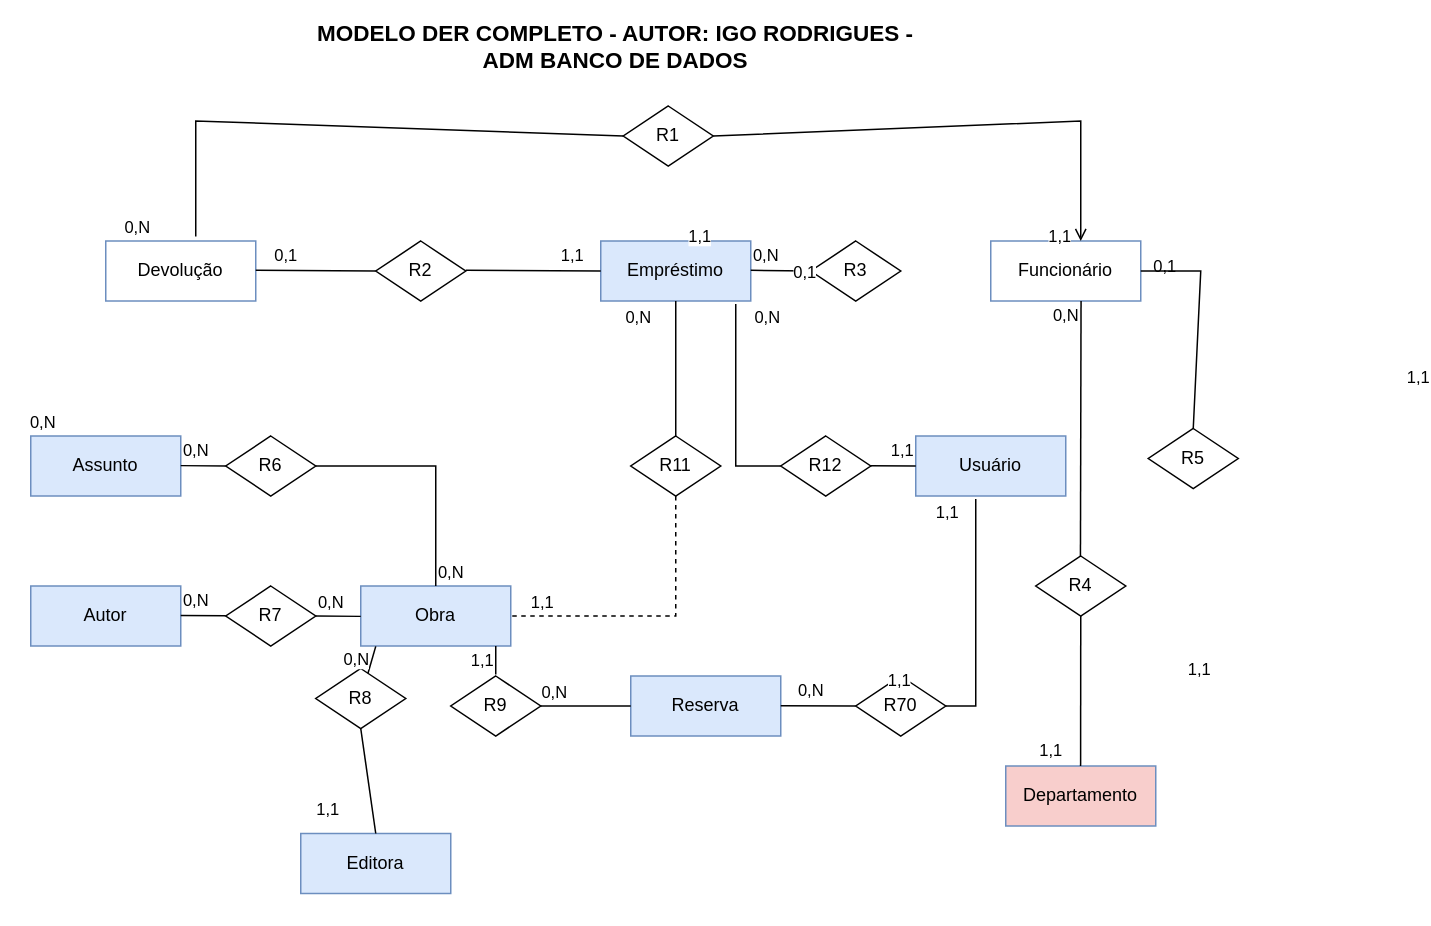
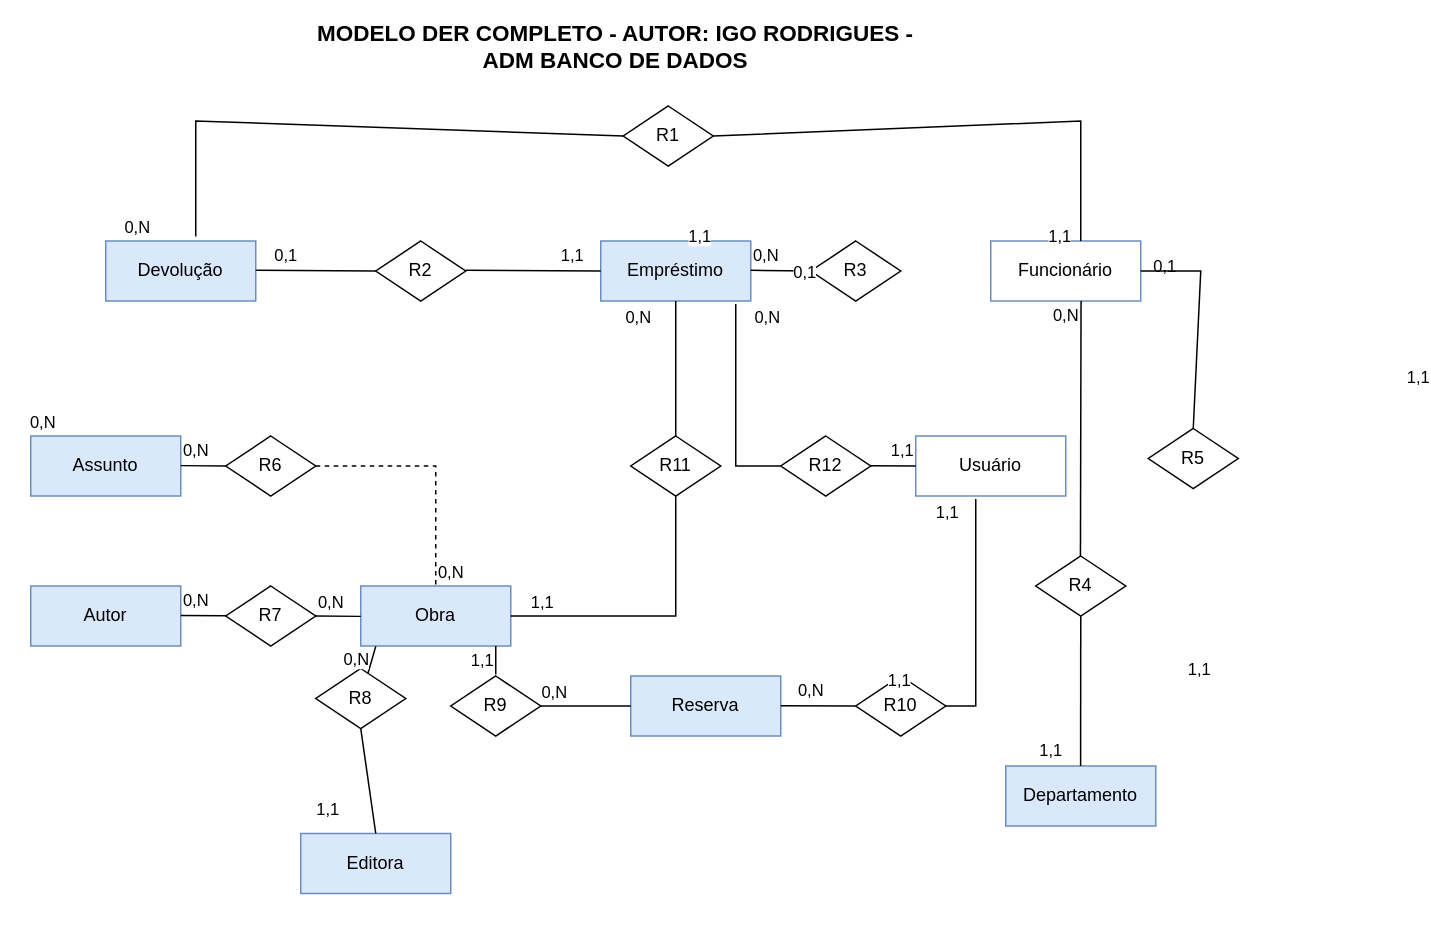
  <mxCell id="0" />
  <mxCell id="1" parent="0" />
  <mxCell id="2" value="Obra" style="whiteSpace=wrap;html=1;align=center;fillColor=#dae8fc;strokeColor=#6c8ebf;" vertex="1" parent="1"><mxGeometry x="240" y="390" width="100" height="40" as="geometry" /></mxCell>
- <mxCell id="3" value="Devolução" style="whiteSpace=wrap;html=1;align=center;fillColor=#ffffff;strokeColor=#6c8ebf;" vertex="1" parent="1"><mxGeometry x="70" y="160" width="100" height="40" as="geometry" /></mxCell>
+ <mxCell id="3" value="Devolução" style="whiteSpace=wrap;html=1;align=center;fillColor=#dae8fc;strokeColor=#6c8ebf;" vertex="1" parent="1"><mxGeometry x="70" y="160" width="100" height="40" as="geometry" /></mxCell>
  <mxCell id="4" value="Editora" style="whiteSpace=wrap;html=1;align=center;fillColor=#dae8fc;strokeColor=#6c8ebf;" vertex="1" parent="1"><mxGeometry x="200" y="555" width="100" height="40" as="geometry" /></mxCell>
  <mxCell id="5" value="Empréstimo" style="whiteSpace=wrap;html=1;align=center;fillColor=#dae8fc;strokeColor=#6c8ebf;" vertex="1" parent="1"><mxGeometry x="400" y="160" width="100" height="40" as="geometry" /></mxCell>
  <mxCell id="6" value="Funcionário" style="whiteSpace=wrap;html=1;align=center;fillColor=#ffffff;strokeColor=#6c8ebf;" vertex="1" parent="1"><mxGeometry x="660" y="160" width="100" height="40" as="geometry" /></mxCell>
- <mxCell id="7" value="Usuário" style="whiteSpace=wrap;html=1;align=center;fillColor=#dae8fc;strokeColor=#6c8ebf;" vertex="1" parent="1"><mxGeometry x="610" y="290" width="100" height="40" as="geometry" /></mxCell>
+ <mxCell id="7" value="Usuário" style="whiteSpace=wrap;html=1;align=center;fillColor=#ffffff;strokeColor=#6c8ebf;" vertex="1" parent="1"><mxGeometry x="610" y="290" width="100" height="40" as="geometry" /></mxCell>
  <mxCell id="8" value="Reserva" style="whiteSpace=wrap;html=1;align=center;fillColor=#dae8fc;strokeColor=#6c8ebf;" vertex="1" parent="1"><mxGeometry x="420" y="450" width="100" height="40" as="geometry" /></mxCell>
- <mxCell id="9" value="Departamento" style="whiteSpace=wrap;html=1;align=center;fillColor=#f8cecc;strokeColor=#6c8ebf;" vertex="1" parent="1"><mxGeometry x="670" y="510" width="100" height="40" as="geometry" /></mxCell>
+ <mxCell id="9" value="Departamento" style="whiteSpace=wrap;html=1;align=center;fillColor=#dae8fc;strokeColor=#6c8ebf;" vertex="1" parent="1"><mxGeometry x="670" y="510" width="100" height="40" as="geometry" /></mxCell>
  <mxCell id="10" value="Assunto" style="whiteSpace=wrap;html=1;align=center;fillColor=#dae8fc;strokeColor=#6c8ebf;" vertex="1" parent="1"><mxGeometry x="20" y="290" width="100" height="40" as="geometry" /></mxCell>
  <mxCell id="11" value="Autor" style="whiteSpace=wrap;html=1;align=center;fillColor=#dae8fc;strokeColor=#6c8ebf;" vertex="1" parent="1"><mxGeometry x="20" y="390" width="100" height="40" as="geometry" /></mxCell>
  <mxCell id="12" value="MODELO DER COMPLETO - AUTOR: IGO RODRIGUES - &lt;br&gt;ADM BANCO DE DADOS" style="text;html=1;strokeColor=none;fillColor=none;align=center;verticalAlign=middle;whiteSpace=wrap;rounded=0;fontStyle=1;fontSize=15;" vertex="1" parent="1"><mxGeometry x="150" y="20" width="520" height="20" as="geometry" /></mxCell>
  <mxCell id="13" value="R2" style="shape=rhombus;perimeter=rhombusPerimeter;whiteSpace=wrap;html=1;align=center;" vertex="1" parent="1"><mxGeometry x="250" y="160" width="60" height="40" as="geometry" /></mxCell>
  <mxCell id="14" value="R7" style="shape=rhombus;perimeter=rhombusPerimeter;whiteSpace=wrap;html=1;align=center;" vertex="1" parent="1"><mxGeometry x="150" y="390" width="60" height="40" as="geometry" /></mxCell>
  <mxCell id="15" value="R6" style="shape=rhombus;perimeter=rhombusPerimeter;whiteSpace=wrap;html=1;align=center;" vertex="1" parent="1"><mxGeometry x="150" y="290" width="60" height="40" as="geometry" /></mxCell>
  <mxCell id="16" value="R11" style="shape=rhombus;perimeter=rhombusPerimeter;whiteSpace=wrap;html=1;align=center;" vertex="1" parent="1"><mxGeometry x="420" y="290" width="60" height="40" as="geometry" /></mxCell>
  <mxCell id="17" value="R12" style="shape=rhombus;perimeter=rhombusPerimeter;whiteSpace=wrap;html=1;align=center;" vertex="1" parent="1"><mxGeometry x="520" y="290" width="60" height="40" as="geometry" /></mxCell>
  <mxCell id="18" value="R4" style="shape=rhombus;perimeter=rhombusPerimeter;whiteSpace=wrap;html=1;align=center;" vertex="1" parent="1"><mxGeometry x="690" y="370" width="60" height="40" as="geometry" /></mxCell>
  <mxCell id="19" value="R5" style="shape=rhombus;perimeter=rhombusPerimeter;whiteSpace=wrap;html=1;align=center;" vertex="1" parent="1"><mxGeometry x="765" y="285" width="60" height="40" as="geometry" /></mxCell>
- <mxCell id="20" value="R70" style="shape=rhombus;perimeter=rhombusPerimeter;whiteSpace=wrap;html=1;align=center;" vertex="1" parent="1"><mxGeometry x="570" y="450" width="60" height="40" as="geometry" /></mxCell>
+ <mxCell id="20" value="R10" style="shape=rhombus;perimeter=rhombusPerimeter;whiteSpace=wrap;html=1;align=center;" vertex="1" parent="1"><mxGeometry x="570" y="450" width="60" height="40" as="geometry" /></mxCell>
  <mxCell id="21" value="R8" style="shape=rhombus;perimeter=rhombusPerimeter;whiteSpace=wrap;html=1;align=center;" vertex="1" parent="1"><mxGeometry x="210" y="445" width="60" height="40" as="geometry" /></mxCell>
  <mxCell id="22" value="R9" style="shape=rhombus;perimeter=rhombusPerimeter;whiteSpace=wrap;html=1;align=center;" vertex="1" parent="1"><mxGeometry x="300" y="450" width="60" height="40" as="geometry" /></mxCell>
  <mxCell id="23" value="R3" style="shape=rhombus;perimeter=rhombusPerimeter;whiteSpace=wrap;html=1;align=center;" vertex="1" parent="1"><mxGeometry x="540" y="160" width="60" height="40" as="geometry" /></mxCell>
  <mxCell id="24" value="R1" style="shape=rhombus;perimeter=rhombusPerimeter;whiteSpace=wrap;html=1;align=center;" vertex="1" parent="1"><mxGeometry x="415" y="70" width="60" height="40" as="geometry" /></mxCell>
  <mxCell id="25" value="" style="endArrow=none;html=1;rounded=0;" edge="1" parent="1"><mxGeometry relative="1" as="geometry"><mxPoint x="170" y="179.5" as="sourcePoint" /><mxPoint x="250" y="180" as="targetPoint" /></mxGeometry></mxCell>
  <mxCell id="26" value="0,1" style="edgeLabel;html=1;align=center;verticalAlign=middle;resizable=0;points=[];" vertex="1" connectable="0" parent="25"><mxGeometry x="-0.475" y="2" relative="1" as="geometry"><mxPoint x="-2" y="-8" as="offset" /></mxGeometry></mxCell>
  <mxCell id="27" value="0,N" style="edgeLabel;html=1;align=center;verticalAlign=middle;resizable=0;points=[];" vertex="1" connectable="0" parent="25"><mxGeometry x="-0.475" y="2" relative="1" as="geometry"><mxPoint x="-101.01" y="-27.63" as="offset" /></mxGeometry></mxCell>
  <mxCell id="28" value="" style="endArrow=none;html=1;rounded=0;" edge="1" parent="1"><mxGeometry relative="1" as="geometry"><mxPoint x="310" y="179.5" as="sourcePoint" /><mxPoint x="390" y="180" as="targetPoint" /><Array as="points"><mxPoint x="400" y="180" /></Array></mxGeometry></mxCell>
  <mxCell id="29" value="1,1" style="edgeLabel;html=1;align=center;verticalAlign=middle;resizable=0;points=[];" vertex="1" connectable="0" parent="28"><mxGeometry x="-0.475" y="2" relative="1" as="geometry"><mxPoint x="43.99" y="-8" as="offset" /></mxGeometry></mxCell>
  <mxCell id="30" value="" style="endArrow=none;html=1;rounded=0;" edge="1" parent="1"><mxGeometry relative="1" as="geometry"><mxPoint x="500" y="179.5" as="sourcePoint" /><mxPoint x="540" y="180" as="targetPoint" /></mxGeometry></mxCell>
  <mxCell id="31" value="0,N" style="edgeLabel;html=1;align=center;verticalAlign=middle;resizable=0;points=[];" vertex="1" connectable="0" parent="30"><mxGeometry x="-0.475" y="2" relative="1" as="geometry"><mxPoint x="-2" y="-8" as="offset" /></mxGeometry></mxCell>
  <mxCell id="32" value="0,N" style="edgeLabel;html=1;align=center;verticalAlign=middle;resizable=0;points=[];" vertex="1" connectable="0" parent="30"><mxGeometry x="-0.475" y="2" relative="1" as="geometry"><mxPoint x="-0.31" y="32.37" as="offset" /></mxGeometry></mxCell>
  <mxCell id="33" value="" style="endArrow=none;html=1;rounded=0;exitX=1;exitY=0.5;exitDx=0;exitDy=0;" edge="1" parent="1"><mxGeometry relative="1" as="geometry"><mxPoint x="580" y="309.8" as="sourcePoint" /><mxPoint x="610" y="310" as="targetPoint" /></mxGeometry></mxCell>
  <mxCell id="34" value="1,1" style="edgeLabel;html=1;align=center;verticalAlign=middle;resizable=0;points=[];" vertex="1" connectable="0" parent="33"><mxGeometry x="-0.475" y="2" relative="1" as="geometry"><mxPoint x="11.99" y="-8" as="offset" /></mxGeometry></mxCell>
  <mxCell id="35" value="" style="endArrow=none;html=1;rounded=0;exitX=0.5;exitY=1;exitDx=0;exitDy=0;" edge="1" parent="1" source="5" target="16"><mxGeometry relative="1" as="geometry"><mxPoint x="450" y="210" as="sourcePoint" /><mxPoint x="490" y="210.5" as="targetPoint" /></mxGeometry></mxCell>
  <mxCell id="36" value="0,N" style="edgeLabel;html=1;align=center;verticalAlign=middle;resizable=0;points=[];" vertex="1" connectable="0" parent="35"><mxGeometry x="-0.475" y="2" relative="1" as="geometry"><mxPoint x="-28" y="-13.6" as="offset" /></mxGeometry></mxCell>
  <mxCell id="37" value="1,1" style="edgeLabel;html=1;align=center;verticalAlign=middle;resizable=0;points=[];" vertex="1" connectable="0" parent="35"><mxGeometry x="-0.475" y="2" relative="1" as="geometry"><mxPoint x="-92" y="176.57" as="offset" /></mxGeometry></mxCell>
  <mxCell id="38" value="" style="endArrow=none;html=1;rounded=0;" edge="1" parent="1"><mxGeometry relative="1" as="geometry"><mxPoint x="120" y="309.75" as="sourcePoint" /><mxPoint x="150" y="310" as="targetPoint" /></mxGeometry></mxCell>
  <mxCell id="39" value="0,N" style="edgeLabel;html=1;align=center;verticalAlign=middle;resizable=0;points=[];" vertex="1" connectable="0" parent="38"><mxGeometry x="-0.475" y="2" relative="1" as="geometry"><mxPoint x="1.98" y="-8" as="offset" /></mxGeometry></mxCell>
  <mxCell id="40" value="0,N" style="edgeLabel;html=1;align=center;verticalAlign=middle;resizable=0;points=[];" vertex="1" connectable="0" parent="38"><mxGeometry x="-0.475" y="2" relative="1" as="geometry"><mxPoint x="-101.01" y="-27.63" as="offset" /></mxGeometry></mxCell>
  <mxCell id="41" value="" style="endArrow=none;html=1;rounded=0;" edge="1" parent="1"><mxGeometry relative="1" as="geometry"><mxPoint x="120" y="409.6" as="sourcePoint" /><mxPoint x="150" y="409.85" as="targetPoint" /></mxGeometry></mxCell>
  <mxCell id="42" value="0,N" style="edgeLabel;html=1;align=center;verticalAlign=middle;resizable=0;points=[];" vertex="1" connectable="0" parent="41"><mxGeometry x="-0.475" y="2" relative="1" as="geometry"><mxPoint x="1.98" y="-8" as="offset" /></mxGeometry></mxCell>
  <mxCell id="43" value="" style="endArrow=none;html=1;rounded=0;" edge="1" parent="1"><mxGeometry relative="1" as="geometry"><mxPoint x="210" y="410" as="sourcePoint" /><mxPoint x="240" y="410.25" as="targetPoint" /></mxGeometry></mxCell>
  <mxCell id="44" value="0,N" style="edgeLabel;html=1;align=center;verticalAlign=middle;resizable=0;points=[];" vertex="1" connectable="0" parent="43"><mxGeometry x="-0.475" y="2" relative="1" as="geometry"><mxPoint x="1.98" y="-8" as="offset" /></mxGeometry></mxCell>
  <mxCell id="45" value="" style="endArrow=none;html=1;rounded=0;" edge="1" parent="1" source="21"><mxGeometry relative="1" as="geometry"><mxPoint x="220" y="430" as="sourcePoint" /><mxPoint x="250" y="430.25" as="targetPoint" /></mxGeometry></mxCell>
  <mxCell id="46" value="0,N" style="edgeLabel;html=1;align=center;verticalAlign=middle;resizable=0;points=[];" vertex="1" connectable="0" parent="45"><mxGeometry x="-0.475" y="2" relative="1" as="geometry"><mxPoint x="-8" y="-4.8" as="offset" /></mxGeometry></mxCell>
  <mxCell id="47" value="" style="endArrow=none;html=1;rounded=0;" edge="1" parent="1"><mxGeometry relative="1" as="geometry"><mxPoint x="330" y="449" as="sourcePoint" /><mxPoint x="330" y="430" as="targetPoint" /></mxGeometry></mxCell>
  <mxCell id="48" value="1,1" style="edgeLabel;html=1;align=center;verticalAlign=middle;resizable=0;points=[];" vertex="1" connectable="0" parent="47"><mxGeometry x="-0.475" y="2" relative="1" as="geometry"><mxPoint x="-8" y="-4.2" as="offset" /></mxGeometry></mxCell>
  <mxCell id="49" value="" style="endArrow=none;html=1;rounded=0;entryX=0.5;entryY=1;entryDx=0;entryDy=0;" edge="1" parent="1" target="21"><mxGeometry relative="1" as="geometry"><mxPoint x="250" y="555" as="sourcePoint" /><mxPoint x="250" y="496" as="targetPoint" /></mxGeometry></mxCell>
  <mxCell id="50" value="1,1" style="edgeLabel;html=1;align=center;verticalAlign=middle;resizable=0;points=[];" vertex="1" connectable="0" parent="49"><mxGeometry x="-0.475" y="2" relative="1" as="geometry"><mxPoint x="-28" y="2.14" as="offset" /></mxGeometry></mxCell>
  <mxCell id="51" value="" style="endArrow=none;html=1;rounded=0;entryX=0;entryY=0.5;entryDx=0;entryDy=0;exitX=1;exitY=0.5;exitDx=0;exitDy=0;" edge="1" parent="1" source="22" target="8"><mxGeometry relative="1" as="geometry"><mxPoint x="363" y="470" as="sourcePoint" /><mxPoint x="370" y="460.13" as="targetPoint" /></mxGeometry></mxCell>
  <mxCell id="52" value="0,N" style="edgeLabel;html=1;align=center;verticalAlign=middle;resizable=0;points=[];" vertex="1" connectable="0" parent="51"><mxGeometry x="-0.475" y="2" relative="1" as="geometry"><mxPoint x="-8" y="-8" as="offset" /></mxGeometry></mxCell>
  <mxCell id="53" value="" style="endArrow=none;html=1;rounded=0;exitX=1;exitY=0.5;exitDx=0;exitDy=0;" edge="1" parent="1"><mxGeometry relative="1" as="geometry"><mxPoint x="520" y="469.86" as="sourcePoint" /><mxPoint x="570" y="470" as="targetPoint" /></mxGeometry></mxCell>
  <mxCell id="54" value="0,N" style="edgeLabel;html=1;align=center;verticalAlign=middle;resizable=0;points=[];" vertex="1" connectable="0" parent="53"><mxGeometry x="-0.475" y="2" relative="1" as="geometry"><mxPoint x="6.94" y="-8" as="offset" /></mxGeometry></mxCell>
  <mxCell id="55" value="" style="endArrow=none;html=1;rounded=0;entryX=0.5;entryY=1;entryDx=0;entryDy=0;" edge="1" parent="1" target="18"><mxGeometry relative="1" as="geometry"><mxPoint x="719.9" y="510" as="sourcePoint" /><mxPoint x="719.9" y="413.14" as="targetPoint" /></mxGeometry></mxCell>
  <mxCell id="56" value="1,1" style="edgeLabel;html=1;align=center;verticalAlign=middle;resizable=0;points=[];" vertex="1" connectable="0" parent="55"><mxGeometry x="-0.475" y="2" relative="1" as="geometry"><mxPoint x="-18" y="15.44" as="offset" /></mxGeometry></mxCell>
  <mxCell id="57" value="" style="endArrow=none;html=1;rounded=0;entryX=0.602;entryY=1.002;entryDx=0;entryDy=0;entryPerimeter=0;" edge="1" parent="1" target="6"><mxGeometry relative="1" as="geometry"><mxPoint x="719.8" y="370" as="sourcePoint" /><mxPoint x="719.9" y="270" as="targetPoint" /></mxGeometry></mxCell>
  <mxCell id="58" value="0,N" style="edgeLabel;html=1;align=center;verticalAlign=middle;resizable=0;points=[];" vertex="1" connectable="0" parent="57"><mxGeometry x="-0.475" y="2" relative="1" as="geometry"><mxPoint x="-8.01" y="-115.99" as="offset" /></mxGeometry></mxCell>
- <mxCell id="59" value="" style="endArrow=open;html=1;rounded=0;exitX=1;exitY=0.5;exitDx=0;exitDy=0;entryX=0.6;entryY=0;entryDx=0;entryDy=0;entryPerimeter=0;" edge="1" parent="1" source="24" target="6"><mxGeometry relative="1" as="geometry"><mxPoint x="550" y="80" as="sourcePoint" /><mxPoint x="550" y="190" as="targetPoint" /><Array as="points"><mxPoint x="720" y="80" /></Array></mxGeometry></mxCell>
+ <mxCell id="59" value="" style="endArrow=none;html=1;rounded=0;exitX=1;exitY=0.5;exitDx=0;exitDy=0;entryX=0.6;entryY=0;entryDx=0;entryDy=0;entryPerimeter=0;" edge="1" parent="1" source="24" target="6"><mxGeometry relative="1" as="geometry"><mxPoint x="550" y="80" as="sourcePoint" /><mxPoint x="550" y="190" as="targetPoint" /><Array as="points"><mxPoint x="720" y="80" /></Array></mxGeometry></mxCell>
  <mxCell id="60" value="1,1" style="edgeLabel;html=1;align=center;verticalAlign=middle;resizable=0;points=[];" vertex="1" connectable="0" parent="59"><mxGeometry x="-0.475" y="2" relative="1" as="geometry"><mxPoint x="146" y="72" as="offset" /></mxGeometry></mxCell>
  <mxCell id="61" value="0,1" style="edgeLabel;html=1;align=center;verticalAlign=middle;resizable=0;points=[];" vertex="1" connectable="0" parent="59"><mxGeometry x="-0.475" y="2" relative="1" as="geometry"><mxPoint x="216" y="92" as="offset" /></mxGeometry></mxCell>
  <mxCell id="62" value="" style="endArrow=none;html=1;rounded=0;entryX=0.5;entryY=0;entryDx=0;entryDy=0;" edge="1" parent="1" target="19"><mxGeometry relative="1" as="geometry"><mxPoint x="760" y="180" as="sourcePoint" /><mxPoint x="800" y="270" as="targetPoint" /><Array as="points"><mxPoint x="800" y="180" /></Array></mxGeometry></mxCell>
  <mxCell id="63" value="1,1" style="edgeLabel;html=1;align=center;verticalAlign=middle;resizable=0;points=[];" vertex="1" connectable="0" parent="62"><mxGeometry x="-0.475" y="2" relative="1" as="geometry"><mxPoint x="146" y="72" as="offset" /></mxGeometry></mxCell>
  <mxCell id="64" value="" style="endArrow=none;html=1;rounded=0;entryX=0;entryY=0.5;entryDx=0;entryDy=0;" edge="1" parent="1" target="17"><mxGeometry relative="1" as="geometry"><mxPoint x="490" y="202" as="sourcePoint" /><mxPoint x="810" y="380" as="targetPoint" /><Array as="points"><mxPoint x="490" y="310" /></Array></mxGeometry></mxCell>
  <mxCell id="65" value="1,1" style="edgeLabel;html=1;align=center;verticalAlign=middle;resizable=0;points=[];" vertex="1" connectable="0" parent="64"><mxGeometry x="-0.475" y="2" relative="1" as="geometry"><mxPoint x="138" y="102" as="offset" /></mxGeometry></mxCell>
  <mxCell id="66" value="" style="endArrow=none;html=1;rounded=0;entryX=1;entryY=0.5;entryDx=0;entryDy=0;" edge="1" parent="1" target="20"><mxGeometry relative="1" as="geometry"><mxPoint x="650" y="332" as="sourcePoint" /><mxPoint x="660" y="550" as="targetPoint" /><Array as="points"><mxPoint x="650" y="470" /></Array></mxGeometry></mxCell>
  <mxCell id="67" value="1,1" style="edgeLabel;html=1;align=center;verticalAlign=middle;resizable=0;points=[];" vertex="1" connectable="0" parent="66"><mxGeometry x="-0.475" y="2" relative="1" as="geometry"><mxPoint x="146" y="72" as="offset" /></mxGeometry></mxCell>
- <mxCell id="68" value="" style="endArrow=none;html=1;rounded=0;entryX=1;entryY=0.5;entryDx=0;entryDy=0;exitX=0.5;exitY=1;exitDx=0;exitDy=0;dashed=1;" edge="1" parent="1" source="16" target="2"><mxGeometry relative="1" as="geometry"><mxPoint x="390" y="290" as="sourcePoint" /><mxPoint x="370" y="428" as="targetPoint" /><Array as="points"><mxPoint x="450" y="410" /></Array></mxGeometry></mxCell>
+ <mxCell id="68" value="" style="endArrow=none;html=1;rounded=0;entryX=1;entryY=0.5;entryDx=0;entryDy=0;exitX=0.5;exitY=1;exitDx=0;exitDy=0;" edge="1" parent="1" source="16" target="2"><mxGeometry relative="1" as="geometry"><mxPoint x="390" y="290" as="sourcePoint" /><mxPoint x="370" y="428" as="targetPoint" /><Array as="points"><mxPoint x="450" y="410" /></Array></mxGeometry></mxCell>
  <mxCell id="69" value="1,1" style="edgeLabel;html=1;align=center;verticalAlign=middle;resizable=0;points=[];" vertex="1" connectable="0" parent="68"><mxGeometry x="-0.475" y="2" relative="1" as="geometry"><mxPoint x="146" y="72" as="offset" /></mxGeometry></mxCell>
- <mxCell id="70" value="" style="endArrow=none;html=1;rounded=0;exitX=1;exitY=0.5;exitDx=0;exitDy=0;entryX=0.5;entryY=0;entryDx=0;entryDy=0;" edge="1" parent="1" source="15" target="2"><mxGeometry relative="1" as="geometry"><mxPoint x="460" y="340" as="sourcePoint" /><mxPoint x="350" y="420" as="targetPoint" /><Array as="points"><mxPoint x="290" y="310" /></Array></mxGeometry></mxCell>
+ <mxCell id="70" value="" style="endArrow=none;html=1;rounded=0;exitX=1;exitY=0.5;exitDx=0;exitDy=0;entryX=0.5;entryY=0;entryDx=0;entryDy=0;dashed=1;" edge="1" parent="1" source="15" target="2"><mxGeometry relative="1" as="geometry"><mxPoint x="460" y="340" as="sourcePoint" /><mxPoint x="350" y="420" as="targetPoint" /><Array as="points"><mxPoint x="290" y="310" /></Array></mxGeometry></mxCell>
  <mxCell id="71" value="0,N" style="edgeLabel;html=1;align=center;verticalAlign=middle;resizable=0;points=[];" vertex="1" connectable="0" parent="70"><mxGeometry x="-0.475" y="2" relative="1" as="geometry"><mxPoint x="47.71" y="72" as="offset" /></mxGeometry></mxCell>
  <mxCell id="72" value="" style="endArrow=none;html=1;rounded=0;exitX=0;exitY=0.5;exitDx=0;exitDy=0;" edge="1" parent="1" source="24"><mxGeometry relative="1" as="geometry"><mxPoint x="180" y="80" as="sourcePoint" /><mxPoint x="130" y="157" as="targetPoint" /><Array as="points"><mxPoint x="130" y="80" /></Array></mxGeometry></mxCell>
  <mxCell id="73" value="1,1" style="edgeLabel;html=1;align=center;verticalAlign=middle;resizable=0;points=[];" vertex="1" connectable="0" parent="72"><mxGeometry x="-0.475" y="2" relative="1" as="geometry"><mxPoint x="146" y="68" as="offset" /></mxGeometry></mxCell>
  <mxCell id="74" value="0,1" style="edgeLabel;html=1;align=center;verticalAlign=middle;resizable=0;points=[];" vertex="1" connectable="0" parent="72"><mxGeometry x="-0.475" y="2" relative="1" as="geometry"><mxPoint x="216" y="92" as="offset" /></mxGeometry></mxCell>
